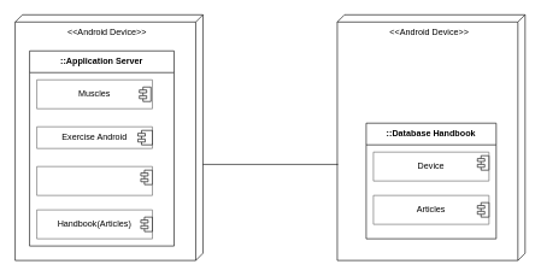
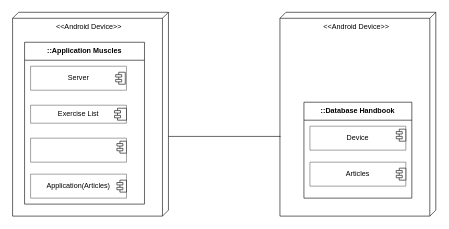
  <mxCell id="0" />
  <mxCell id="1" parent="0" />
  <mxCell id="2" value="&amp;lt;&amp;lt;Android Device&amp;gt;&amp;gt;" style="verticalAlign=top;align=center;shape=cube;size=10;direction=south;fontStyle=0;html=1;boundedLbl=1;spacingLeft=5;whiteSpace=wrap;" vertex="1" parent="1"><mxGeometry x="466" y="20" width="260" height="340" as="geometry" /></mxCell>
  <mxCell id="3" value="" style="shape=module;jettyWidth=10;jettyHeight=4;" vertex="1" parent="1"><mxGeometry x="660" y="215" width="16" height="20" as="geometry" /></mxCell>
  <mxCell id="4" value="" style="swimlane;fontStyle=4;align=center;verticalAlign=middle;childLayout=stackLayout;horizontal=1;startSize=0;horizontalStack=0;resizeParent=1;resizeParentMax=0;resizeLast=0;collapsible=0;marginBottom=0;html=1;whiteSpace=wrap;fillColor=default;fontColor=#333333;strokeColor=#666666;" vertex="1" parent="1"><mxGeometry x="516" y="270" width="160" height="40" as="geometry" /></mxCell>
  <mxCell id="5" value="Articles" style="text;html=1;strokeColor=none;fillColor=none;align=center;verticalAlign=middle;whiteSpace=wrap;rounded=0;" vertex="1" parent="4"><mxGeometry width="160" height="40" as="geometry" /></mxCell>
  <mxCell id="6" value="" style="shape=module;jettyWidth=10;jettyHeight=4;" vertex="1" parent="1"><mxGeometry x="660" y="280" width="16" height="20" as="geometry" /></mxCell>
  <mxCell id="7" value="" style="swimlane;fontStyle=4;align=center;verticalAlign=middle;childLayout=stackLayout;horizontal=1;startSize=0;horizontalStack=0;resizeParent=1;resizeParentMax=0;resizeLast=0;collapsible=0;marginBottom=0;html=1;whiteSpace=wrap;fillColor=default;fontColor=#333333;strokeColor=#666666;" vertex="1" parent="1"><mxGeometry x="516" y="210" width="160" height="40" as="geometry" /></mxCell>
  <mxCell id="8" value="Device" style="text;html=1;strokeColor=none;fillColor=none;align=center;verticalAlign=middle;whiteSpace=wrap;rounded=0;" vertex="1" parent="7"><mxGeometry width="160" height="40" as="geometry" /></mxCell>
  <mxCell id="9" value="::Database Handbook" style="swimlane;fontStyle=1;align=center;horizontal=1;startSize=30;collapsible=0;html=1;whiteSpace=wrap;" vertex="1" parent="1"><mxGeometry x="506" y="170" width="180" height="160" as="geometry" /></mxCell>
  <mxCell id="10" value="&amp;lt;&amp;lt;Android Device&amp;gt;&amp;gt;" style="verticalAlign=top;align=center;shape=cube;size=10;direction=south;fontStyle=0;html=1;boundedLbl=1;spacingLeft=5;whiteSpace=wrap;" vertex="1" parent="1"><mxGeometry x="20" y="20" width="260" height="340" as="geometry" /></mxCell>
  <mxCell id="11" value="" style="shape=module;jettyWidth=10;jettyHeight=4;" vertex="1" parent="1"><mxGeometry x="194" y="235" width="16" height="20" as="geometry" /></mxCell>
  <mxCell id="12" value="" style="swimlane;fontStyle=4;align=center;verticalAlign=middle;childLayout=stackLayout;horizontal=1;startSize=0;horizontalStack=0;resizeParent=1;resizeParentMax=0;resizeLast=0;collapsible=0;marginBottom=0;html=1;whiteSpace=wrap;fillColor=default;fontColor=#333333;strokeColor=#666666;" vertex="1" parent="1"><mxGeometry x="50" y="290" width="160" height="40" as="geometry" /></mxCell>
- <mxCell id="13" value="Handbook(Articles)" style="text;html=1;strokeColor=none;fillColor=none;align=center;verticalAlign=middle;whiteSpace=wrap;rounded=0;" vertex="1" parent="12"><mxGeometry width="160" height="40" as="geometry" /></mxCell>
+ <mxCell id="13" value="Application(Articles)" style="text;html=1;strokeColor=none;fillColor=none;align=center;verticalAlign=middle;whiteSpace=wrap;rounded=0;" vertex="1" parent="12"><mxGeometry width="160" height="40" as="geometry" /></mxCell>
  <mxCell id="14" value="" style="shape=module;jettyWidth=10;jettyHeight=4;" vertex="1" parent="1"><mxGeometry x="194" y="300" width="16" height="20" as="geometry" /></mxCell>
  <mxCell id="15" value="" style="swimlane;fontStyle=4;align=center;verticalAlign=middle;childLayout=stackLayout;horizontal=1;startSize=0;horizontalStack=0;resizeParent=1;resizeParentMax=0;resizeLast=0;collapsible=0;marginBottom=0;html=1;whiteSpace=wrap;fillColor=default;fontColor=#333333;strokeColor=#666666;" vertex="1" parent="1"><mxGeometry x="50" y="230" width="160" height="40" as="geometry" /></mxCell>
- <mxCell id="16" value="::Application Server" style="swimlane;fontStyle=1;align=center;horizontal=1;startSize=30;collapsible=0;html=1;whiteSpace=wrap;" vertex="1" parent="1"><mxGeometry x="40" y="70" width="200" height="270" as="geometry" /></mxCell>
+ <mxCell id="16" value="::Application Muscles" style="swimlane;fontStyle=1;align=center;horizontal=1;startSize=30;collapsible=0;html=1;whiteSpace=wrap;" vertex="1" parent="1"><mxGeometry x="40" y="70" width="200" height="270" as="geometry" /></mxCell>
  <mxCell id="17" value="" style="swimlane;fontStyle=4;align=center;verticalAlign=middle;childLayout=stackLayout;horizontal=1;startSize=0;horizontalStack=0;resizeParent=1;resizeParentMax=0;resizeLast=0;collapsible=0;marginBottom=0;html=1;whiteSpace=wrap;fillColor=default;fontColor=#333333;strokeColor=#666666;" vertex="1" parent="1"><mxGeometry x="50" y="175" width="160" height="30" as="geometry" /></mxCell>
- <mxCell id="18" value="Exercise Android" style="text;html=1;strokeColor=none;fillColor=none;align=center;verticalAlign=middle;whiteSpace=wrap;rounded=0;" vertex="1" parent="17"><mxGeometry width="160" height="30" as="geometry" /></mxCell>
+ <mxCell id="18" value="Exercise List" style="text;html=1;strokeColor=none;fillColor=none;align=center;verticalAlign=middle;whiteSpace=wrap;rounded=0;" vertex="1" parent="17"><mxGeometry width="160" height="30" as="geometry" /></mxCell>
  <mxCell id="19" value="" style="shape=module;jettyWidth=10;jettyHeight=4;" vertex="1" parent="1"><mxGeometry x="190" y="180" width="20" height="20" as="geometry" /></mxCell>
  <mxCell id="20" value="" style="swimlane;fontStyle=4;align=center;verticalAlign=middle;childLayout=stackLayout;horizontal=1;startSize=0;horizontalStack=0;resizeParent=1;resizeParentMax=0;resizeLast=0;collapsible=0;marginBottom=0;html=1;whiteSpace=wrap;fillColor=default;fontColor=#333333;strokeColor=#666666;" vertex="1" parent="1"><mxGeometry x="50" y="110" width="160" height="40" as="geometry" /></mxCell>
- <mxCell id="21" value="Muscles" style="text;html=1;strokeColor=none;fillColor=none;align=center;verticalAlign=middle;whiteSpace=wrap;rounded=0;" vertex="1" parent="20"><mxGeometry width="160" height="40" as="geometry" /></mxCell>
+ <mxCell id="21" value="Server" style="text;html=1;strokeColor=none;fillColor=none;align=center;verticalAlign=middle;whiteSpace=wrap;rounded=0;" vertex="1" parent="20"><mxGeometry width="160" height="40" as="geometry" /></mxCell>
  <mxCell id="22" value="" style="shape=module;jettyWidth=10;jettyHeight=4;" parent="1" vertex="1"><mxGeometry x="192" y="120" width="16" height="20" as="geometry" /></mxCell>
  <mxCell id="23" value="" style="endArrow=none;html=1;rounded=0;entryX=0.609;entryY=0.996;entryDx=0;entryDy=0;entryPerimeter=0;exitX=0.609;exitY=0;exitDx=0;exitDy=0;exitPerimeter=0;" edge="1" parent="1" source="10" target="2"><mxGeometry width="50" height="50" relative="1" as="geometry"><mxPoint x="290" y="227" as="sourcePoint" /><mxPoint x="200" y="230" as="targetPoint" /></mxGeometry></mxCell>
